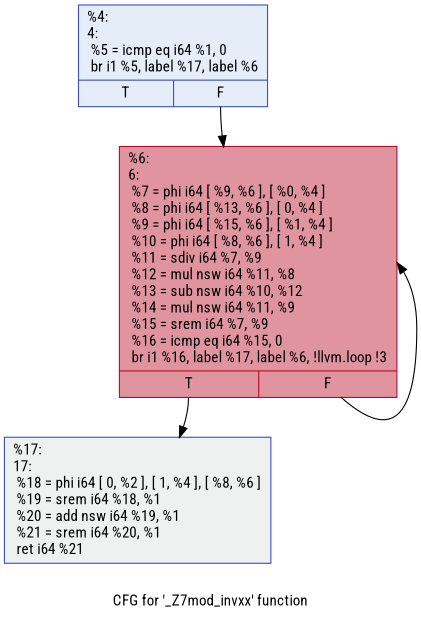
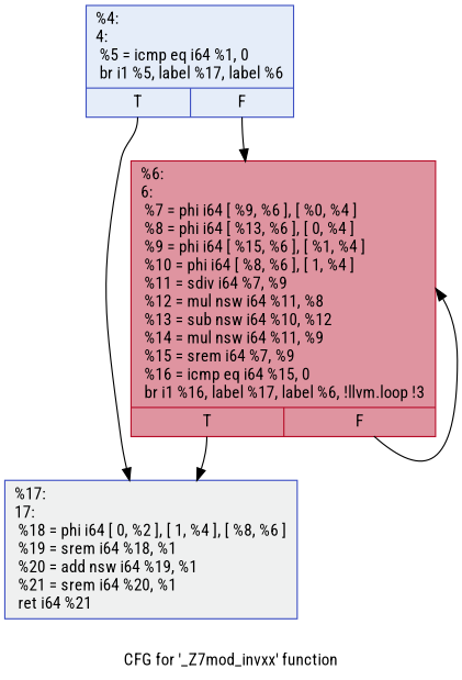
  digraph {
    fontname="Roboto Condensed"
    label="CFG for '_Z7mod_invxx' function"
    node [color="#3d50c3ff" fontname="Roboto Condensed" shape=record style=filled]
    edge [fontname="Roboto Condensed" tailport=s0]
    n1 [fillcolor="#dbdcde70" label="{%17:\l17:                                               \l  %18 = phi i64 [ 0, %2 ], [ 1, %4 ], [ %8, %6 ]\l  %19 = srem i64 %18, %1\l  %20 = add nsw i64 %19, %1\l  %21 = srem i64 %20, %1\l  ret i64 %21\l}"]
    n2 [fillcolor="#c5d6f270" label="{%4:\l4:                                                \l  %5 = icmp eq i64 %1, 0\l  br i1 %5, label %17, label %6\l|{<s0>T|<s1>F}}"]
    n3 [color="#b70d28ff" fillcolor="#b70d2870" label="{%6:\l6:                                                \l  %7 = phi i64 [ %9, %6 ], [ %0, %4 ]\l  %8 = phi i64 [ %13, %6 ], [ 0, %4 ]\l  %9 = phi i64 [ %15, %6 ], [ %1, %4 ]\l  %10 = phi i64 [ %8, %6 ], [ 1, %4 ]\l  %11 = sdiv i64 %7, %9\l  %12 = mul nsw i64 %11, %8\l  %13 = sub nsw i64 %10, %12\l  %14 = mul nsw i64 %11, %9\l  %15 = srem i64 %7, %9\l  %16 = icmp eq i64 %15, 0\l  br i1 %16, label %17, label %6, !llvm.loop !3\l|{<s0>T|<s1>F}}"]
+   n2 -> n1
    n2 -> n3 [tailport=s1]
    n3 -> n1
    n3 -> n3 [tailport=s1]
  }
